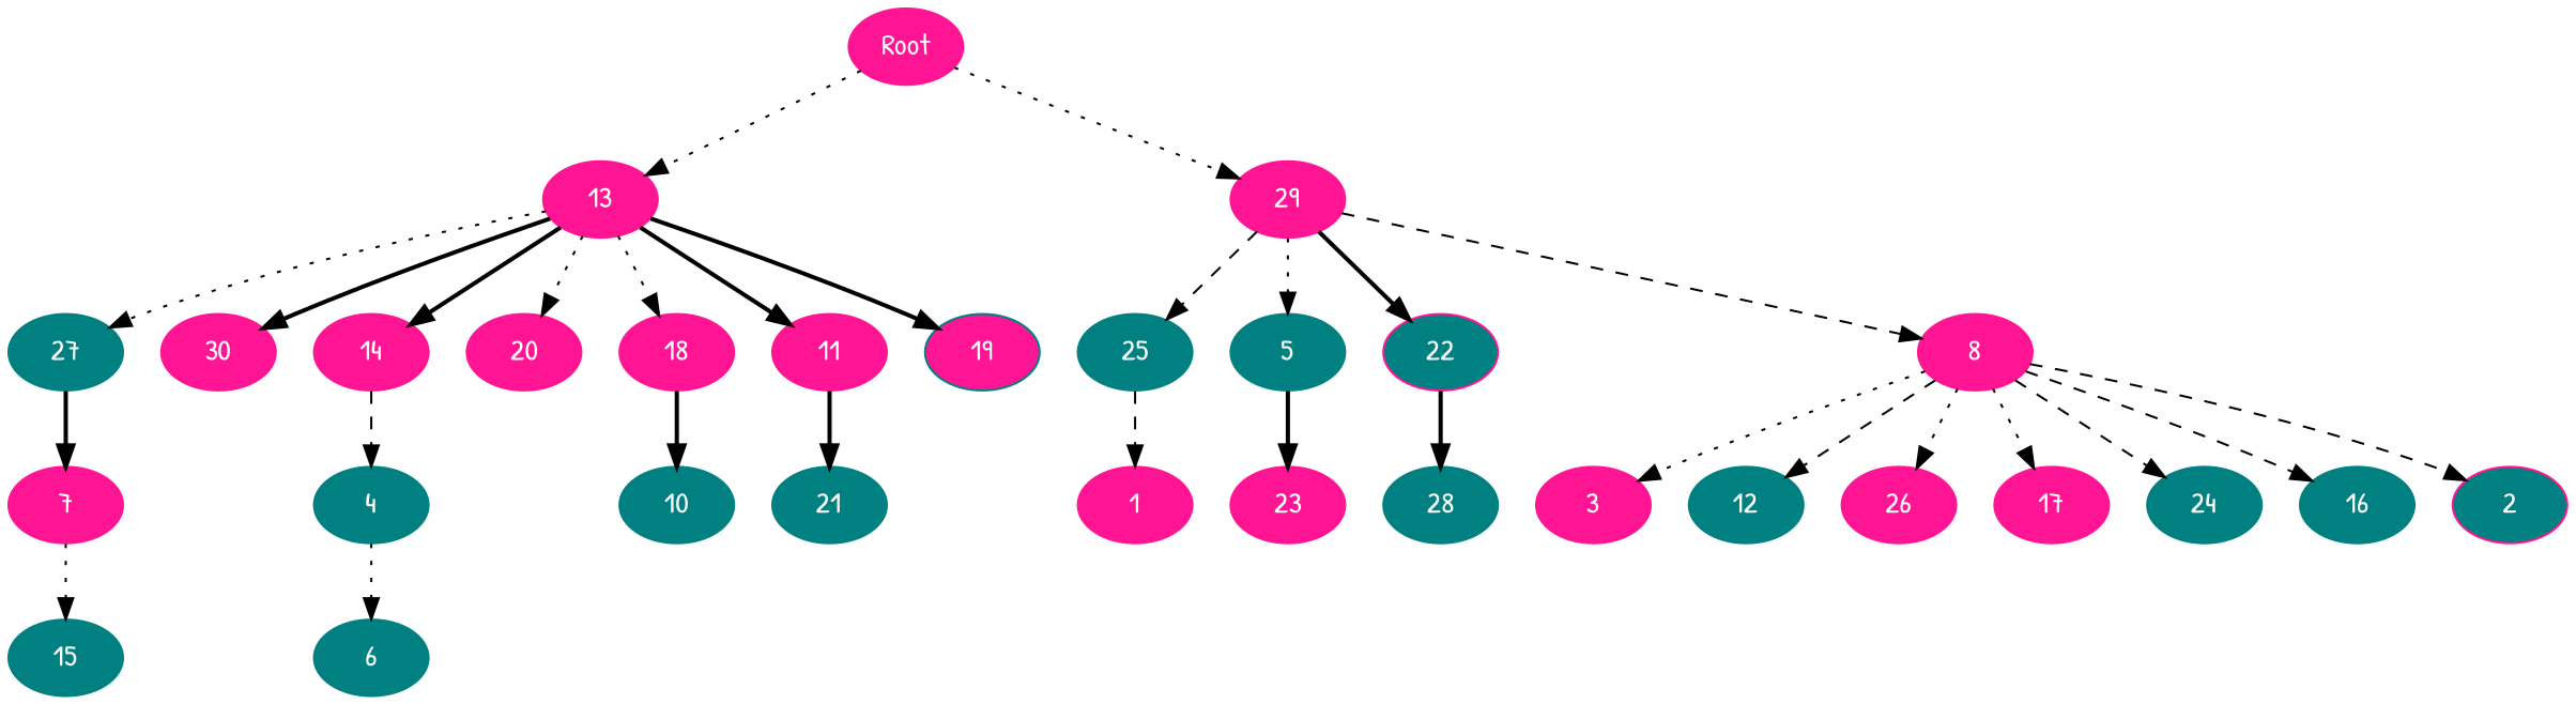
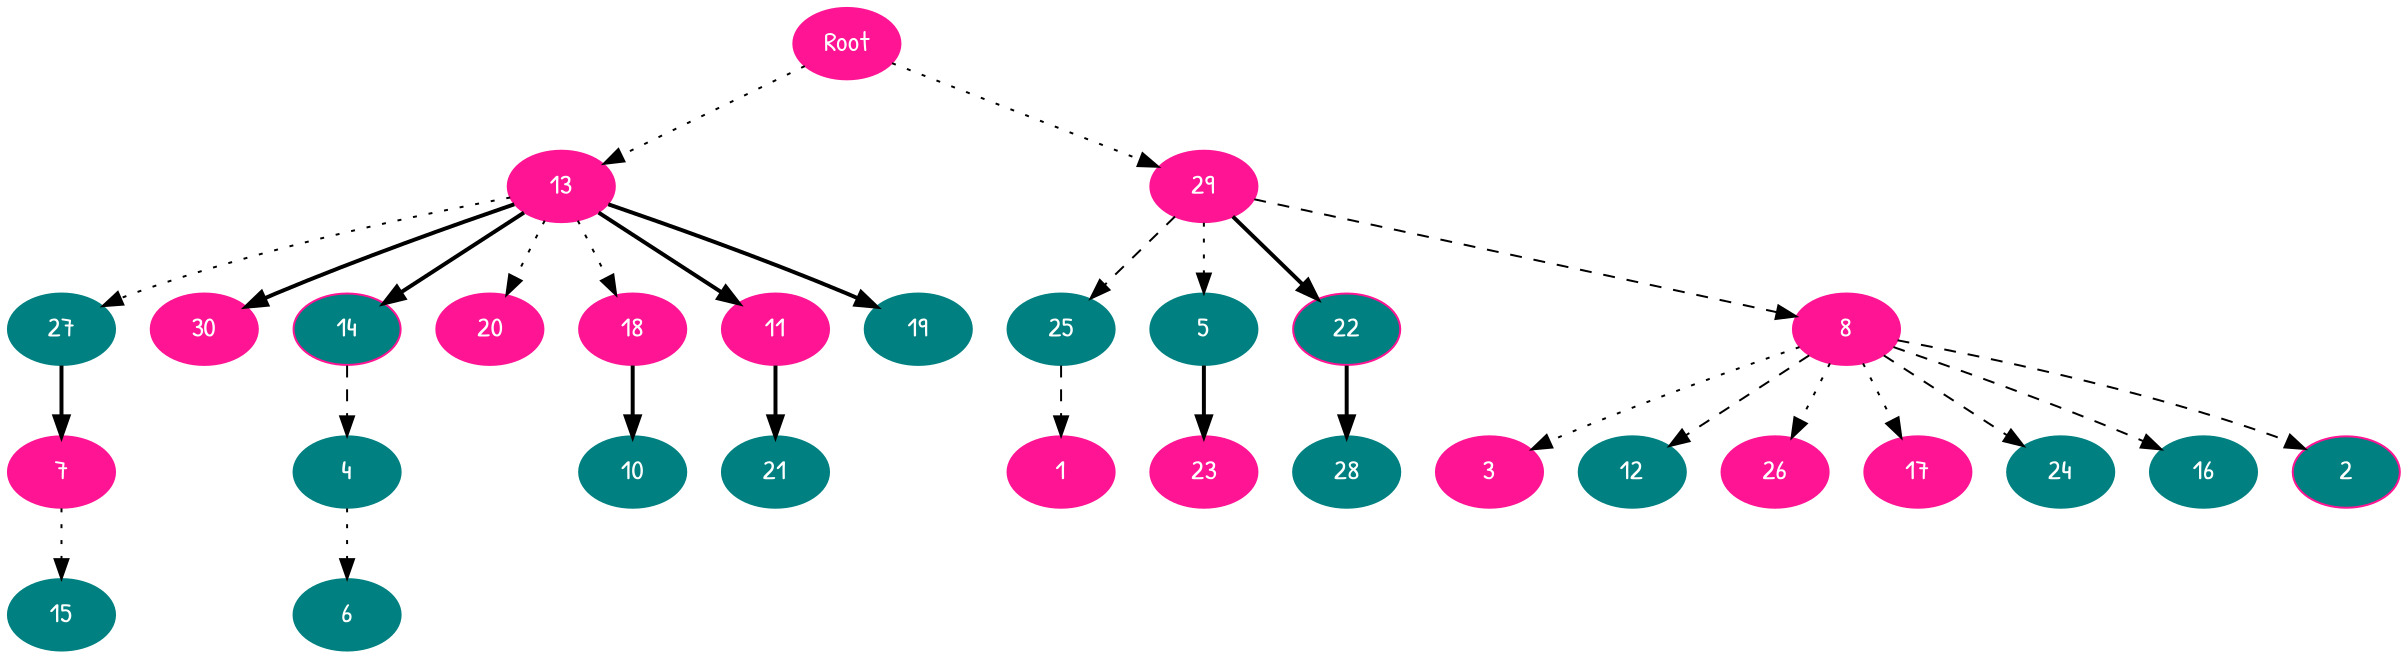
  digraph {
    fontname="Patrick Hand"
    node [color=deeppink fontcolor=white fontname="Patrick Hand" style=filled]
    edge [fontname="Patrick Hand" style=dotted]
    Root
    13
    29
    27 [color=teal]
    30
-   14
+   14 [fillcolor=teal]
    20
    18
    11
-   19 [color=teal fillcolor=deeppink]
+   19 [color=teal]
    25 [color=teal]
    5 [color=teal]
    22 [fillcolor=teal]
    8
    7
    4 [color=teal]
    10 [color=teal]
    21 [color=teal]
    15 [color=teal]
    6 [color=teal]
    1
    23
    28 [color=teal]
    3
    12 [color=teal]
    26
    17
    24 [color=teal]
    16 [color=teal]
    2 [fillcolor=teal]
    Root -> 13
    Root -> 29
    13 -> 27
    13 -> 30 [style=bold]
    13 -> 14 [style=bold]
    13 -> 20
    13 -> 18
    13 -> 11 [style=bold]
    13 -> 19 [style=bold]
    29 -> 25 [style=dashed]
    29 -> 5
    29 -> 22 [style=bold]
    29 -> 8 [style=dashed]
    27 -> 7 [style=bold]
    14 -> 4 [style=dashed]
    18 -> 10 [style=bold]
    11 -> 21 [style=bold]
    25 -> 1 [style=dashed]
    5 -> 23 [style=bold]
    22 -> 28 [style=bold]
    8 -> 3
    8 -> 12 [style=dashed]
    8 -> 26
    8 -> 17
    8 -> 24 [style=dashed]
    8 -> 16 [style=dashed]
    8 -> 2 [style=dashed]
    7 -> 15
    4 -> 6
  }
